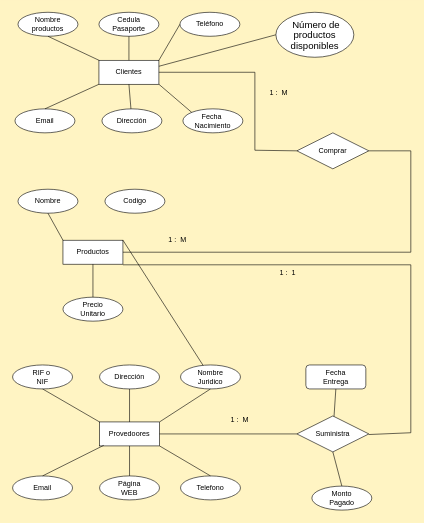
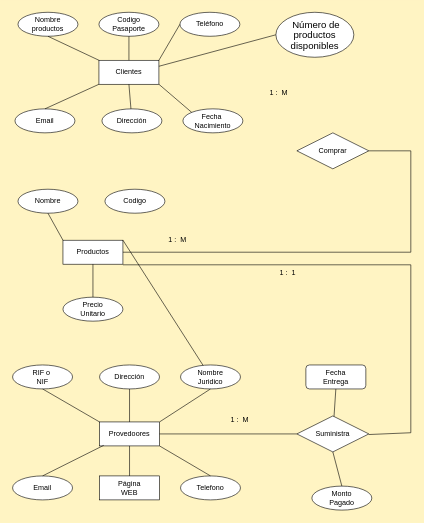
  <mxCell id="0" />
  <mxCell id="1" parent="0" />
  <mxCell id="2" value="Clientes" style="whiteSpace=wrap;html=1;align=center;" vertex="1" parent="1"><mxGeometry x="164" y="100" width="100" height="40" as="geometry" /></mxCell>
  <mxCell id="3" value="Productos" style="whiteSpace=wrap;html=1;align=center;" vertex="1" parent="1"><mxGeometry x="104" y="400" width="100" height="40" as="geometry" /></mxCell>
  <mxCell id="4" value="Provedoores" style="whiteSpace=wrap;html=1;align=center;" vertex="1" parent="1"><mxGeometry x="165" y="703" width="100" height="40" as="geometry" /></mxCell>
  <mxCell id="5" value="Nombre&lt;br&gt;productos" style="ellipse;whiteSpace=wrap;html=1;align=center;" vertex="1" parent="1"><mxGeometry x="29" y="20" width="100" height="40" as="geometry" /></mxCell>
- <mxCell id="6" value="Cedula&lt;br&gt;Pasaporte" style="ellipse;whiteSpace=wrap;html=1;align=center;" vertex="1" parent="1"><mxGeometry x="164" y="20" width="100" height="40" as="geometry" /></mxCell>
+ <mxCell id="6" value="Codigo&lt;br&gt;Pasaporte" style="ellipse;whiteSpace=wrap;html=1;align=center;" vertex="1" parent="1"><mxGeometry x="164" y="20" width="100" height="40" as="geometry" /></mxCell>
  <mxCell id="7" value="Teléfono" style="ellipse;whiteSpace=wrap;html=1;align=center;" vertex="1" parent="1"><mxGeometry x="299" y="20" width="100" height="40" as="geometry" /></mxCell>
  <mxCell id="8" value="Email" style="ellipse;whiteSpace=wrap;html=1;align=center;" vertex="1" parent="1"><mxGeometry x="24" y="181" width="100" height="40" as="geometry" /></mxCell>
  <mxCell id="9" value="Dirección" style="ellipse;whiteSpace=wrap;html=1;align=center;" vertex="1" parent="1"><mxGeometry x="169" y="181" width="100" height="40" as="geometry" /></mxCell>
  <mxCell id="10" value="Fecha&amp;nbsp;&lt;br&gt;Nacimiento" style="ellipse;whiteSpace=wrap;html=1;align=center;" vertex="1" parent="1"><mxGeometry x="304" y="181" width="100" height="40" as="geometry" /></mxCell>
  <mxCell id="11" value="Nombre" style="ellipse;whiteSpace=wrap;html=1;align=center;" vertex="1" parent="1"><mxGeometry x="29" y="315" width="100" height="40" as="geometry" /></mxCell>
  <mxCell id="12" value="Codigo" style="ellipse;whiteSpace=wrap;html=1;align=center;" vertex="1" parent="1"><mxGeometry x="174" y="315" width="100" height="40" as="geometry" /></mxCell>
  <mxCell id="13" value="Precio&lt;br&gt;Unitario" style="ellipse;whiteSpace=wrap;html=1;align=center;" vertex="1" parent="1"><mxGeometry x="104" y="495" width="100" height="40" as="geometry" /></mxCell>
  <mxCell id="14" value="RIF o&amp;nbsp;&lt;br&gt;NIF" style="ellipse;whiteSpace=wrap;html=1;align=center;" vertex="1" parent="1"><mxGeometry x="20" y="608" width="100" height="40" as="geometry" /></mxCell>
  <mxCell id="15" value="Dirección" style="ellipse;whiteSpace=wrap;html=1;align=center;" vertex="1" parent="1"><mxGeometry x="165" y="608" width="100" height="40" as="geometry" /></mxCell>
  <mxCell id="16" value="Nombre&lt;br&gt;Juridico" style="ellipse;whiteSpace=wrap;html=1;align=center;" vertex="1" parent="1"><mxGeometry x="300" y="608" width="100" height="40" as="geometry" /></mxCell>
  <mxCell id="17" value="Email" style="ellipse;whiteSpace=wrap;html=1;align=center;" vertex="1" parent="1"><mxGeometry x="20" y="793" width="100" height="40" as="geometry" /></mxCell>
- <mxCell id="18" value="Página&lt;br&gt;WEB" style="ellipse;whiteSpace=wrap;html=1;align=center;" vertex="1" parent="1"><mxGeometry x="165" y="793" width="100" height="40" as="geometry" /></mxCell>
+ <mxCell id="18" value="Página&lt;br&gt;WEB" style="whiteSpace=wrap;html=1;align=center;rounded=0;" vertex="1" parent="1"><mxGeometry x="165" y="793" width="100" height="40" as="geometry" /></mxCell>
  <mxCell id="19" value="Telefono" style="ellipse;whiteSpace=wrap;html=1;align=center;" vertex="1" parent="1"><mxGeometry x="300" y="793" width="100" height="40" as="geometry" /></mxCell>
  <mxCell id="20" value="" style="endArrow=none;html=1;rounded=0;entryX=0.5;entryY=1;entryDx=0;entryDy=0;exitX=0;exitY=0;exitDx=0;exitDy=0;" edge="1" parent="1" source="2" target="5"><mxGeometry width="50" height="50" relative="1" as="geometry"><mxPoint x="174" y="110" as="sourcePoint" /><mxPoint x="584" y="285" as="targetPoint" /></mxGeometry></mxCell>
  <mxCell id="21" value="" style="endArrow=none;html=1;rounded=0;entryX=0.5;entryY=1;entryDx=0;entryDy=0;exitX=0.5;exitY=0;exitDx=0;exitDy=0;" edge="1" parent="1" source="2" target="6"><mxGeometry width="50" height="50" relative="1" as="geometry"><mxPoint x="534" y="335" as="sourcePoint" /><mxPoint x="584" y="285" as="targetPoint" /></mxGeometry></mxCell>
  <mxCell id="22" value="" style="endArrow=none;html=1;rounded=0;entryX=0;entryY=0.5;entryDx=0;entryDy=0;exitX=1;exitY=0;exitDx=0;exitDy=0;" edge="1" parent="1" source="2" target="7"><mxGeometry width="50" height="50" relative="1" as="geometry"><mxPoint x="534" y="335" as="sourcePoint" /><mxPoint x="584" y="285" as="targetPoint" /></mxGeometry></mxCell>
  <mxCell id="23" value="" style="endArrow=none;html=1;rounded=0;entryX=0;entryY=1;entryDx=0;entryDy=0;exitX=0.5;exitY=0;exitDx=0;exitDy=0;" edge="1" parent="1" source="8" target="2"><mxGeometry width="50" height="50" relative="1" as="geometry"><mxPoint x="534" y="335" as="sourcePoint" /><mxPoint x="584" y="285" as="targetPoint" /></mxGeometry></mxCell>
  <mxCell id="24" value="" style="endArrow=none;html=1;rounded=0;entryX=0.5;entryY=1;entryDx=0;entryDy=0;" edge="1" parent="1" source="9" target="2"><mxGeometry width="50" height="50" relative="1" as="geometry"><mxPoint x="534" y="335" as="sourcePoint" /><mxPoint x="584" y="285" as="targetPoint" /></mxGeometry></mxCell>
  <mxCell id="25" value="" style="endArrow=none;html=1;rounded=0;entryX=1;entryY=1;entryDx=0;entryDy=0;exitX=0;exitY=0;exitDx=0;exitDy=0;" edge="1" parent="1" source="10" target="2"><mxGeometry width="50" height="50" relative="1" as="geometry"><mxPoint x="534" y="335" as="sourcePoint" /><mxPoint x="584" y="285" as="targetPoint" /></mxGeometry></mxCell>
  <mxCell id="26" value="" style="endArrow=none;html=1;rounded=0;entryX=0.5;entryY=1;entryDx=0;entryDy=0;exitX=0;exitY=0;exitDx=0;exitDy=0;" edge="1" parent="1" source="3" target="11"><mxGeometry width="50" height="50" relative="1" as="geometry"><mxPoint x="534" y="335" as="sourcePoint" /><mxPoint x="584" y="285" as="targetPoint" /></mxGeometry></mxCell>
  <mxCell id="27" value="" style="endArrow=none;html=1;rounded=0;exitX=1;exitY=0;exitDx=0;exitDy=0;" edge="1" parent="1" source="3" target="16"><mxGeometry width="50" height="50" relative="1" as="geometry"><mxPoint x="534" y="335" as="sourcePoint" /><mxPoint x="584" y="285" as="targetPoint" /></mxGeometry></mxCell>
  <mxCell id="28" value="" style="endArrow=none;html=1;rounded=0;entryX=0.5;entryY=1;entryDx=0;entryDy=0;exitX=0.5;exitY=0;exitDx=0;exitDy=0;" edge="1" parent="1" source="13" target="3"><mxGeometry width="50" height="50" relative="1" as="geometry"><mxPoint x="534" y="335" as="sourcePoint" /><mxPoint x="584" y="285" as="targetPoint" /></mxGeometry></mxCell>
  <mxCell id="29" value="" style="endArrow=none;html=1;rounded=0;entryX=0.5;entryY=1;entryDx=0;entryDy=0;exitX=0;exitY=0;exitDx=0;exitDy=0;" edge="1" parent="1" source="4" target="14"><mxGeometry width="50" height="50" relative="1" as="geometry"><mxPoint x="5" y="768" as="sourcePoint" /><mxPoint x="55" y="718" as="targetPoint" /></mxGeometry></mxCell>
  <mxCell id="30" value="" style="endArrow=none;html=1;rounded=0;entryX=0.5;entryY=1;entryDx=0;entryDy=0;exitX=0.5;exitY=0;exitDx=0;exitDy=0;" edge="1" parent="1" source="4" target="15"><mxGeometry width="50" height="50" relative="1" as="geometry"><mxPoint x="5" y="768" as="sourcePoint" /><mxPoint x="55" y="718" as="targetPoint" /></mxGeometry></mxCell>
  <mxCell id="31" value="" style="endArrow=none;html=1;rounded=0;entryX=0.5;entryY=1;entryDx=0;entryDy=0;exitX=1;exitY=0;exitDx=0;exitDy=0;" edge="1" parent="1" source="4" target="16"><mxGeometry width="50" height="50" relative="1" as="geometry"><mxPoint x="5" y="768" as="sourcePoint" /><mxPoint x="55" y="718" as="targetPoint" /></mxGeometry></mxCell>
  <mxCell id="32" value="" style="endArrow=none;html=1;rounded=0;entryX=0.07;entryY=0.975;entryDx=0;entryDy=0;entryPerimeter=0;exitX=0.5;exitY=0;exitDx=0;exitDy=0;" edge="1" parent="1" source="17" target="4"><mxGeometry width="50" height="50" relative="1" as="geometry"><mxPoint x="5" y="768" as="sourcePoint" /><mxPoint x="55" y="718" as="targetPoint" /></mxGeometry></mxCell>
  <mxCell id="33" value="" style="endArrow=none;html=1;rounded=0;entryX=0.5;entryY=1;entryDx=0;entryDy=0;exitX=0.5;exitY=0;exitDx=0;exitDy=0;" edge="1" parent="1" source="18" target="4"><mxGeometry width="50" height="50" relative="1" as="geometry"><mxPoint x="5" y="768" as="sourcePoint" /><mxPoint x="55" y="718" as="targetPoint" /></mxGeometry></mxCell>
  <mxCell id="34" value="" style="endArrow=none;html=1;rounded=0;entryX=1;entryY=1;entryDx=0;entryDy=0;exitX=0.5;exitY=0;exitDx=0;exitDy=0;" edge="1" parent="1" source="19" target="4"><mxGeometry width="50" height="50" relative="1" as="geometry"><mxPoint x="5" y="768" as="sourcePoint" /><mxPoint x="55" y="718" as="targetPoint" /></mxGeometry></mxCell>
  <mxCell id="35" value="Comprar" style="shape=rhombus;perimeter=rhombusPerimeter;whiteSpace=wrap;html=1;align=center;" vertex="1" parent="1"><mxGeometry x="494" y="221" width="120" height="60" as="geometry" /></mxCell>
- <mxCell id="36" value="" style="endArrow=none;html=1;rounded=0;exitX=1;exitY=0.5;exitDx=0;exitDy=0;entryX=0;entryY=0.5;entryDx=0;entryDy=0;" edge="1" parent="1" source="2" target="35"><mxGeometry width="50" height="50" relative="1" as="geometry"><mxPoint x="534" y="435" as="sourcePoint" /><mxPoint x="489" y="245" as="targetPoint" /><Array as="points"><mxPoint x="424" y="120" /><mxPoint x="424" y="250" /></Array></mxGeometry></mxCell>
  <mxCell id="37" value="" style="endArrow=none;html=1;rounded=0;exitX=1;exitY=0.5;exitDx=0;exitDy=0;entryX=1;entryY=0.5;entryDx=0;entryDy=0;" edge="1" parent="1" source="3" target="35"><mxGeometry width="50" height="50" relative="1" as="geometry"><mxPoint x="534" y="435" as="sourcePoint" /><mxPoint x="584" y="385" as="targetPoint" /><Array as="points"><mxPoint x="684" y="420" /><mxPoint x="684" y="251" /></Array></mxGeometry></mxCell>
  <mxCell id="38" value="1 :&amp;nbsp; M" style="text;html=1;strokeColor=none;fillColor=none;align=center;verticalAlign=middle;whiteSpace=wrap;rounded=0;" vertex="1" parent="1"><mxGeometry x="434" y="140" width="60" height="30" as="geometry" /></mxCell>
  <mxCell id="39" value="1 :&amp;nbsp; M" style="text;html=1;strokeColor=none;fillColor=none;align=center;verticalAlign=middle;whiteSpace=wrap;rounded=0;" vertex="1" parent="1"><mxGeometry x="265" y="385" width="60" height="30" as="geometry" /></mxCell>
  <mxCell id="40" value="&lt;span style=&quot;font-size: 12.0pt ; line-height: 107% ; font-family: &amp;#34;calibri&amp;#34; , sans-serif&quot;&gt;&amp;nbsp;Número de productos disponibles&lt;/span&gt;" style="ellipse;whiteSpace=wrap;html=1;align=center;" vertex="1" parent="1"><mxGeometry x="459" y="20" width="130" height="75" as="geometry" /></mxCell>
  <mxCell id="41" value="" style="endArrow=none;html=1;rounded=0;entryX=0;entryY=0.5;entryDx=0;entryDy=0;exitX=1;exitY=0.25;exitDx=0;exitDy=0;" edge="1" parent="1" source="2" target="40"><mxGeometry width="50" height="50" relative="1" as="geometry"><mxPoint x="534" y="420" as="sourcePoint" /><mxPoint x="584" y="370" as="targetPoint" /></mxGeometry></mxCell>
  <mxCell id="42" value="Suministra" style="shape=rhombus;perimeter=rhombusPerimeter;whiteSpace=wrap;html=1;align=center;" vertex="1" parent="1"><mxGeometry x="494" y="693" width="120" height="60" as="geometry" /></mxCell>
  <mxCell id="43" value="" style="endArrow=none;html=1;rounded=0;exitX=1;exitY=0.5;exitDx=0;exitDy=0;entryX=0;entryY=0.5;entryDx=0;entryDy=0;" edge="1" parent="1" source="4" target="42"><mxGeometry width="50" height="50" relative="1" as="geometry"><mxPoint x="534" y="520" as="sourcePoint" /><mxPoint x="584" y="470" as="targetPoint" /></mxGeometry></mxCell>
  <mxCell id="44" value="" style="endArrow=none;html=1;rounded=0;exitX=1;exitY=1;exitDx=0;exitDy=0;entryX=1;entryY=0.5;entryDx=0;entryDy=0;" edge="1" parent="1"><mxGeometry width="50" height="50" relative="1" as="geometry"><mxPoint x="204" y="441" as="sourcePoint" /><mxPoint x="614" y="724" as="targetPoint" /><Array as="points"><mxPoint x="684" y="441" /><mxPoint x="684" y="721" /></Array></mxGeometry></mxCell>
  <mxCell id="45" value="1 :&amp;nbsp; 1" style="text;html=1;strokeColor=none;fillColor=none;align=center;verticalAlign=middle;whiteSpace=wrap;rounded=0;" vertex="1" parent="1"><mxGeometry x="449" y="440" width="60" height="30" as="geometry" /></mxCell>
  <mxCell id="46" value="1 :&amp;nbsp; M" style="text;html=1;strokeColor=none;fillColor=none;align=center;verticalAlign=middle;whiteSpace=wrap;rounded=0;" vertex="1" parent="1"><mxGeometry x="369" y="685" width="60" height="30" as="geometry" /></mxCell>
  <mxCell id="47" value="Fecha&lt;br&gt;Entrega" style="whiteSpace=wrap;html=1;align=center;rounded=1;" vertex="1" parent="1"><mxGeometry x="509" y="608" width="100" height="40" as="geometry" /></mxCell>
  <mxCell id="48" value="Monto&lt;br&gt;Pagado" style="ellipse;whiteSpace=wrap;html=1;align=center;" vertex="1" parent="1"><mxGeometry x="519" y="810" width="100" height="40" as="geometry" /></mxCell>
  <mxCell id="49" value="" style="endArrow=none;html=1;rounded=0;entryX=0.5;entryY=1;entryDx=0;entryDy=0;" edge="1" parent="1" source="42" target="47"><mxGeometry width="50" height="50" relative="1" as="geometry"><mxPoint x="534" y="730" as="sourcePoint" /><mxPoint x="584" y="680" as="targetPoint" /></mxGeometry></mxCell>
  <mxCell id="50" value="" style="endArrow=none;html=1;rounded=0;entryX=0.5;entryY=1;entryDx=0;entryDy=0;exitX=0.5;exitY=0;exitDx=0;exitDy=0;" edge="1" parent="1" source="48" target="42"><mxGeometry width="50" height="50" relative="1" as="geometry"><mxPoint x="534" y="730" as="sourcePoint" /><mxPoint x="584" y="680" as="targetPoint" /></mxGeometry></mxCell>
